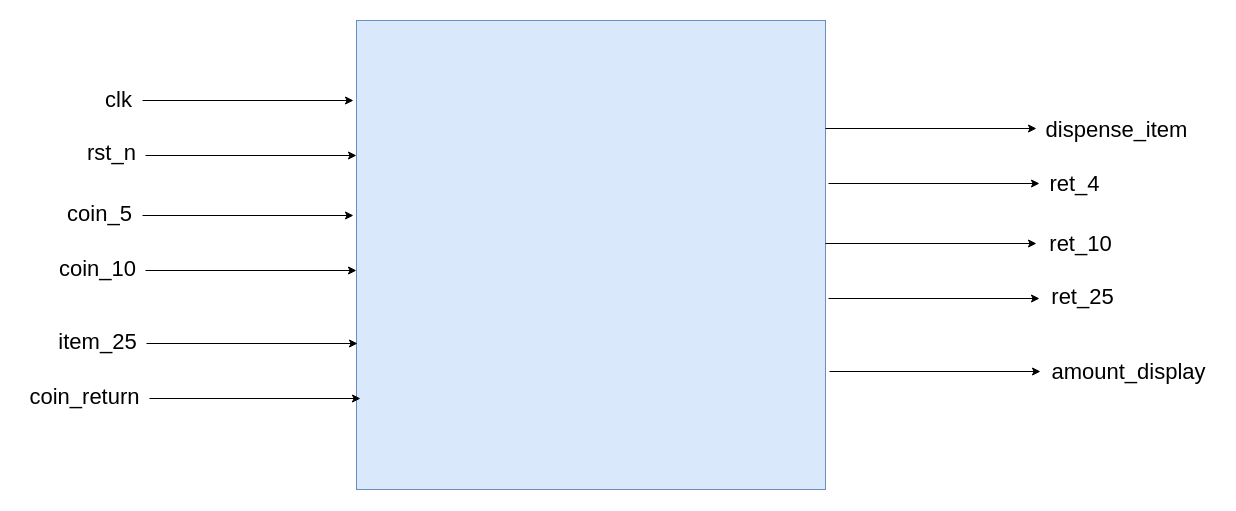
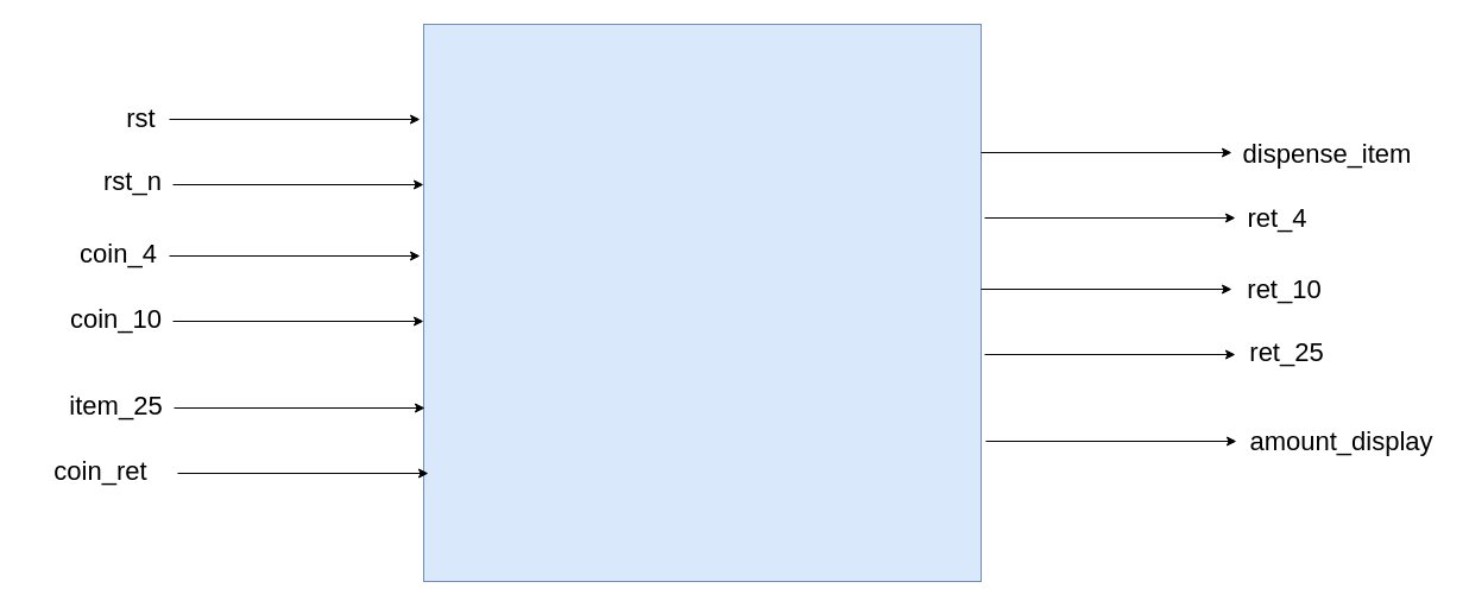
  <mxCell id="0" />
  <mxCell id="1" parent="0" />
  <mxCell id="2" value="" style="whiteSpace=wrap;html=1;aspect=fixed;fillColor=#dae8fc;strokeColor=#6c8ebf;" vertex="1" parent="1"><mxGeometry x="356" y="20" width="469" height="469" as="geometry" /></mxCell>
  <mxCell id="3" value="" style="endArrow=classic;html=1;rounded=0;" edge="1" parent="1"><mxGeometry width="50" height="50" relative="1" as="geometry"><mxPoint x="142" y="100" as="sourcePoint" /><mxPoint x="353" y="100" as="targetPoint" /></mxGeometry></mxCell>
  <mxCell id="4" value="" style="endArrow=classic;html=1;rounded=0;" edge="1" parent="1"><mxGeometry width="50" height="50" relative="1" as="geometry"><mxPoint x="145" y="155" as="sourcePoint" /><mxPoint x="356" y="155" as="targetPoint" /></mxGeometry></mxCell>
  <mxCell id="5" value="" style="endArrow=classic;html=1;rounded=0;" edge="1" parent="1"><mxGeometry width="50" height="50" relative="1" as="geometry"><mxPoint x="142" y="215" as="sourcePoint" /><mxPoint x="353" y="215" as="targetPoint" /></mxGeometry></mxCell>
  <mxCell id="6" value="" style="endArrow=classic;html=1;rounded=0;" edge="1" parent="1"><mxGeometry width="50" height="50" relative="1" as="geometry"><mxPoint x="145" y="270" as="sourcePoint" /><mxPoint x="356" y="270" as="targetPoint" /></mxGeometry></mxCell>
  <mxCell id="7" value="" style="endArrow=classic;html=1;rounded=0;" edge="1" parent="1"><mxGeometry width="50" height="50" relative="1" as="geometry"><mxPoint x="146" y="343" as="sourcePoint" /><mxPoint x="357" y="343" as="targetPoint" /></mxGeometry></mxCell>
  <mxCell id="8" value="" style="endArrow=classic;html=1;rounded=0;" edge="1" parent="1"><mxGeometry width="50" height="50" relative="1" as="geometry"><mxPoint x="149" y="398" as="sourcePoint" /><mxPoint x="360" y="398" as="targetPoint" /></mxGeometry></mxCell>
  <mxCell id="9" value="" style="endArrow=classic;html=1;rounded=0;" edge="1" parent="1"><mxGeometry width="50" height="50" relative="1" as="geometry"><mxPoint x="825" y="128" as="sourcePoint" /><mxPoint x="1036" y="128" as="targetPoint" /></mxGeometry></mxCell>
  <mxCell id="10" value="" style="endArrow=classic;html=1;rounded=0;" edge="1" parent="1"><mxGeometry width="50" height="50" relative="1" as="geometry"><mxPoint x="828" y="183" as="sourcePoint" /><mxPoint x="1039" y="183" as="targetPoint" /></mxGeometry></mxCell>
  <mxCell id="11" value="" style="endArrow=classic;html=1;rounded=0;" edge="1" parent="1"><mxGeometry width="50" height="50" relative="1" as="geometry"><mxPoint x="825" y="243" as="sourcePoint" /><mxPoint x="1036" y="243" as="targetPoint" /></mxGeometry></mxCell>
  <mxCell id="12" value="" style="endArrow=classic;html=1;rounded=0;" edge="1" parent="1"><mxGeometry width="50" height="50" relative="1" as="geometry"><mxPoint x="828" y="298" as="sourcePoint" /><mxPoint x="1039" y="298" as="targetPoint" /></mxGeometry></mxCell>
  <mxCell id="13" value="" style="endArrow=classic;html=1;rounded=0;" edge="1" parent="1"><mxGeometry width="50" height="50" relative="1" as="geometry"><mxPoint x="829" y="371" as="sourcePoint" /><mxPoint x="1040" y="371" as="targetPoint" /></mxGeometry></mxCell>
- <mxCell id="14" value="&lt;font style=&quot;font-size: 22px;&quot;&gt;clk&lt;/font&gt;" style="text;html=1;align=center;verticalAlign=middle;resizable=0;points=[];autosize=1;strokeColor=none;fillColor=none;" vertex="1" parent="1"><mxGeometry x="95" y="81" width="45" height="38" as="geometry" /></mxCell>
+ <mxCell id="14" value="&lt;font style=&quot;font-size: 22px;&quot;&gt;rst&lt;/font&gt;" style="text;html=1;align=center;verticalAlign=middle;resizable=0;points=[];autosize=1;strokeColor=none;fillColor=none;" vertex="1" parent="1"><mxGeometry x="95" y="81" width="45" height="38" as="geometry" /></mxCell>
  <mxCell id="15" value="&lt;font style=&quot;font-size: 22px;&quot;&gt;rst_n&lt;/font&gt;" style="text;html=1;align=center;verticalAlign=middle;resizable=0;points=[];autosize=1;strokeColor=none;fillColor=none;" vertex="1" parent="1"><mxGeometry x="77" y="134" width="67" height="38" as="geometry" /></mxCell>
- <mxCell id="16" value="&lt;font style=&quot;font-size: 22px;&quot;&gt;coin_5&lt;/font&gt;" style="text;html=1;align=center;verticalAlign=middle;resizable=0;points=[];autosize=1;strokeColor=none;fillColor=none;" vertex="1" parent="1"><mxGeometry x="57" y="195" width="83" height="38" as="geometry" /></mxCell>
+ <mxCell id="16" value="&lt;font style=&quot;font-size: 22px;&quot;&gt;coin_4&lt;/font&gt;" style="text;html=1;align=center;verticalAlign=middle;resizable=0;points=[];autosize=1;strokeColor=none;fillColor=none;" vertex="1" parent="1"><mxGeometry x="57" y="195" width="83" height="38" as="geometry" /></mxCell>
  <mxCell id="17" value="&lt;font style=&quot;font-size: 22px;&quot;&gt;coin_10&lt;/font&gt;" style="text;html=1;align=center;verticalAlign=middle;resizable=0;points=[];autosize=1;strokeColor=none;fillColor=none;" vertex="1" parent="1"><mxGeometry x="49" y="250" width="95" height="38" as="geometry" /></mxCell>
  <mxCell id="18" value="&lt;font style=&quot;font-size: 22px;&quot;&gt;item_25&lt;/font&gt;" style="text;html=1;align=center;verticalAlign=middle;resizable=0;points=[];autosize=1;strokeColor=none;fillColor=none;" vertex="1" parent="1"><mxGeometry x="49" y="323" width="95" height="38" as="geometry" /></mxCell>
- <mxCell id="19" value="&lt;font style=&quot;font-size: 22px;&quot;&gt;coin_return&lt;/font&gt;" style="text;html=1;align=center;verticalAlign=middle;resizable=0;points=[];autosize=1;strokeColor=none;fillColor=none;" vertex="1" parent="1"><mxGeometry x="20" y="378" width="128" height="38" as="geometry" /></mxCell>
+ <mxCell id="19" value="&lt;font style=&quot;font-size: 22px;&quot;&gt;coin_ret&lt;/font&gt;" style="text;html=1;align=center;verticalAlign=middle;resizable=0;points=[];autosize=1;strokeColor=none;fillColor=none;" vertex="1" parent="1"><mxGeometry x="20" y="378" width="128" height="38" as="geometry" /></mxCell>
  <mxCell id="20" value="&lt;font style=&quot;font-size: 22px;&quot;&gt;dispense_item&lt;/font&gt;" style="text;html=1;align=center;verticalAlign=middle;resizable=0;points=[];autosize=1;strokeColor=none;fillColor=none;" vertex="1" parent="1"><mxGeometry x="1036" y="111" width="160" height="38" as="geometry" /></mxCell>
  <mxCell id="21" value="&lt;font style=&quot;font-size: 22px;&quot;&gt;ret_4&lt;/font&gt;" style="text;html=1;align=center;verticalAlign=middle;resizable=0;points=[];autosize=1;strokeColor=none;fillColor=none;" vertex="1" parent="1"><mxGeometry x="1040" y="165" width="68" height="38" as="geometry" /></mxCell>
  <mxCell id="22" value="&lt;font style=&quot;font-size: 22px;&quot;&gt;ret_10&lt;/font&gt;" style="text;html=1;align=center;verticalAlign=middle;resizable=0;points=[];autosize=1;strokeColor=none;fillColor=none;" vertex="1" parent="1"><mxGeometry x="1040" y="225" width="80" height="38" as="geometry" /></mxCell>
  <mxCell id="23" value="&lt;font style=&quot;font-size: 22px;&quot;&gt;ret_25&lt;/font&gt;" style="text;html=1;align=center;verticalAlign=middle;resizable=0;points=[];autosize=1;strokeColor=none;fillColor=none;" vertex="1" parent="1"><mxGeometry x="1042" y="278" width="80" height="38" as="geometry" /></mxCell>
  <mxCell id="24" value="&lt;font style=&quot;font-size: 22px;&quot;&gt;amount_display&lt;/font&gt;" style="text;html=1;align=center;verticalAlign=middle;resizable=0;points=[];autosize=1;strokeColor=none;fillColor=none;" vertex="1" parent="1"><mxGeometry x="1042" y="353" width="172" height="38" as="geometry" /></mxCell>
